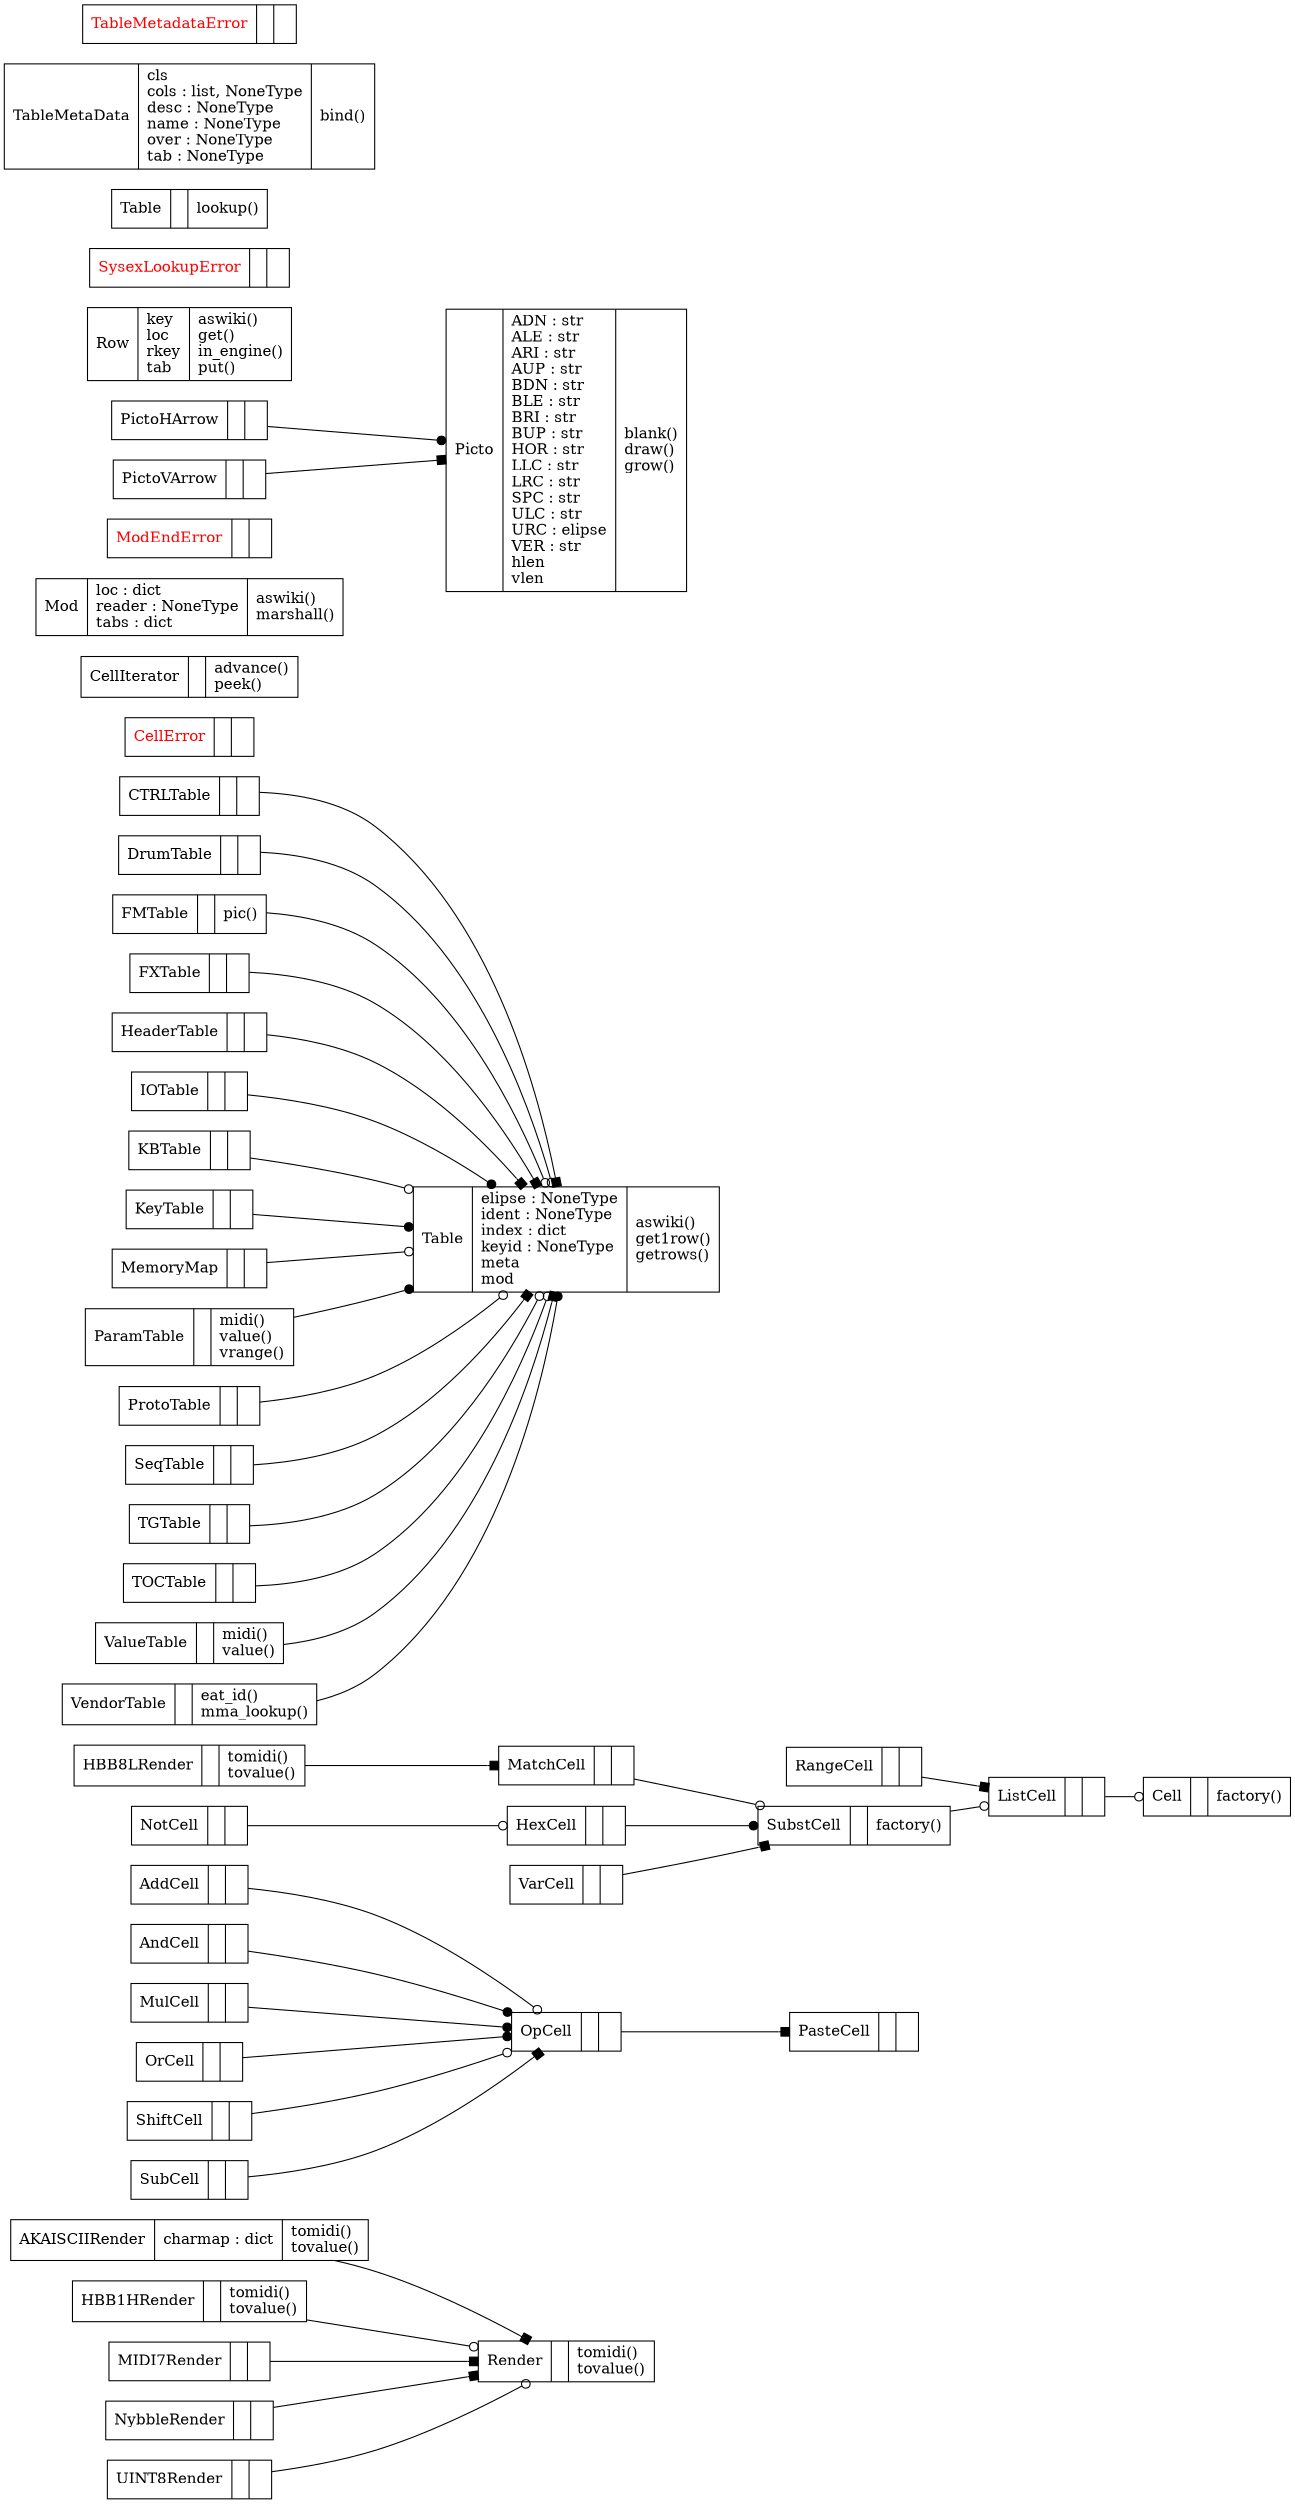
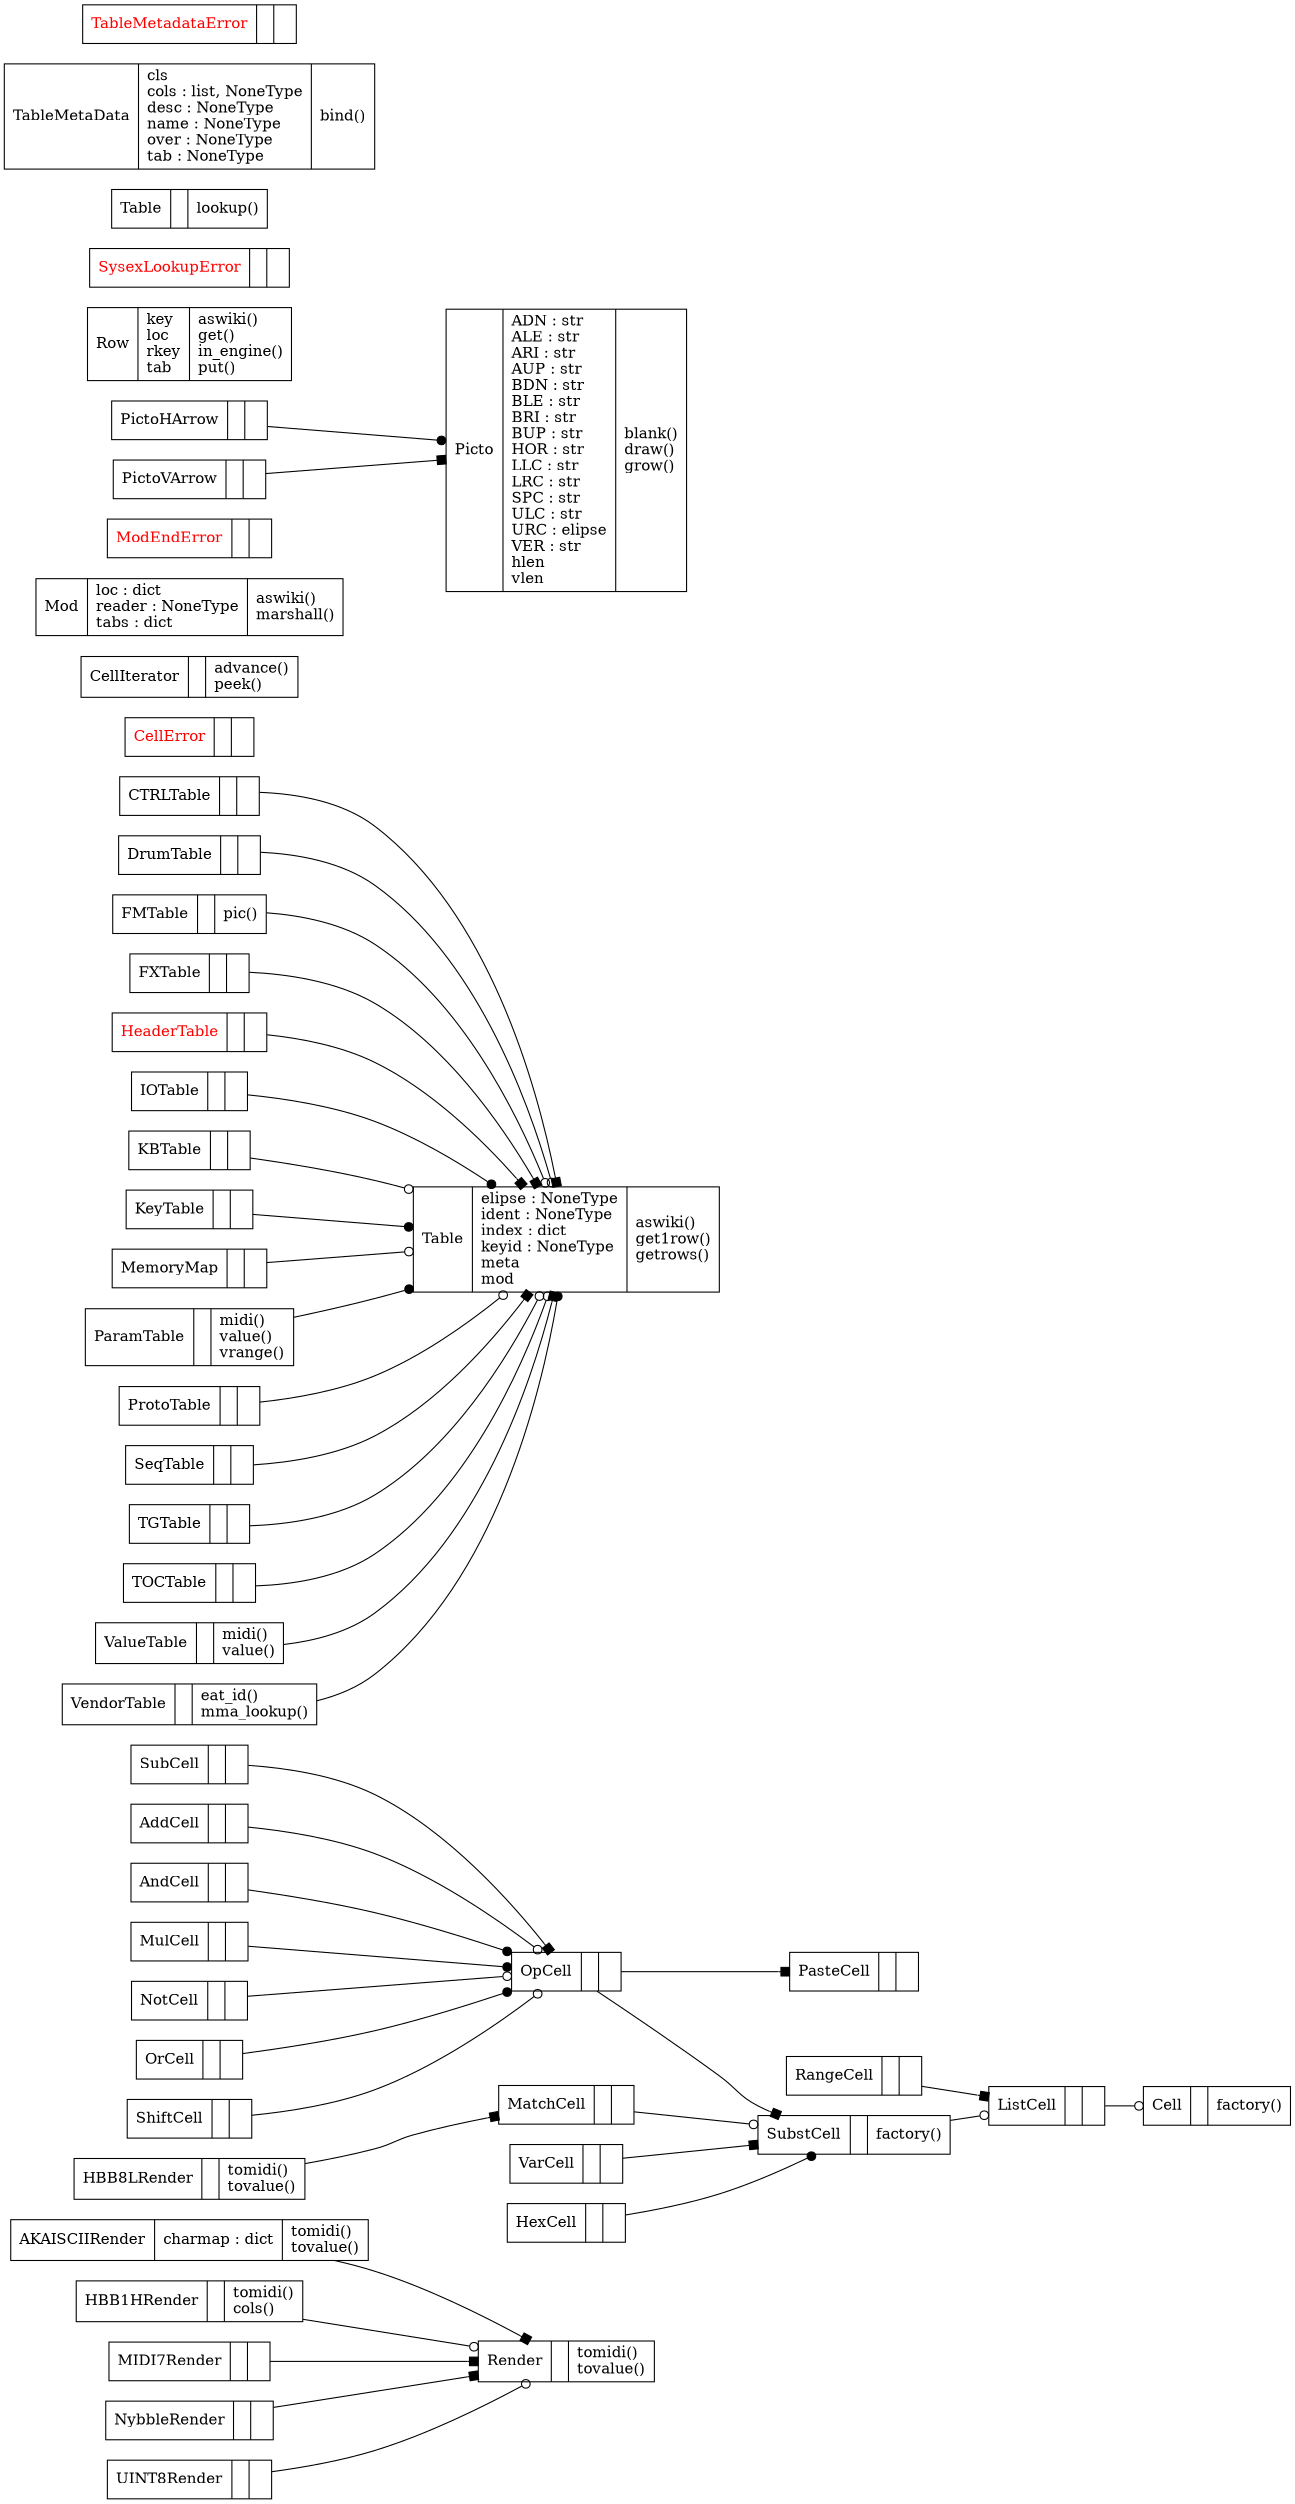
  digraph {
    rankdir=LR
    node [shape=record]
    edge [arrowhead=box arrowtail=none]
    n1 [label="{AKAISCIIRender|charmap : dict\l|tomidi()\ltovalue()\l}"]
    n2 [label="{Render|\l|tomidi()\ltovalue()\l}"]
    n3 [label="{AddCell|\l|}"]
    n4 [label="{OpCell|\l|}"]
    n5 [label="{SubstCell|\l|factory()\l}"]
    n6 [label="{PasteCell|\l|}"]
    n7 [label="{AndCell|\l|}"]
    n8 [label="{CTRLTable|\l|}"]
    n9 [label="{Table|elipse : NoneType\lident : NoneType\lindex : dict\lkeyid : NoneType\lmeta\lmod\l|aswiki()\lget1row()\lgetrows()\l}"]
    n10 [label="{Cell|\l|factory()\l}"]
    n11 [fontcolor=red label="{CellError|\l|}"]
    n12 [label="{CellIterator|\l|advance()\lpeek()\l}"]
    n13 [label="{DrumTable|\l|}"]
    n14 [label="{FMTable|\l|pic()\l}"]
    n15 [label="{FXTable|\l|}"]
-   n16 [label="{HBB1HRender|\l|tomidi()\ltovalue()\l}"]
+   n16 [label="{HBB1HRender|\l|tomidi()\lcols()\l}"]
    n17 [label="{HBB8LRender|\l|tomidi()\ltovalue()\l}"]
    n18 [label="{MatchCell|\l|}"]
-   n19 [label="{HeaderTable|\l|}"]
+   n19 [label="{HeaderTable|\l|}" fontcolor=red]
    n20 [label="{HexCell|\l|}"]
    n21 [label="{ListCell|\l|}"]
    n22 [label="{IOTable|\l|}"]
    n23 [label="{KBTable|\l|}"]
    n24 [label="{KeyTable|\l|}"]
    n25 [label="{MIDI7Render|\l|}"]
    n26 [label="{MemoryMap|\l|}"]
    n27 [label="{Mod|loc : dict\lreader : NoneType\ltabs : dict\l|aswiki()\lmarshall()\l}"]
    n28 [fontcolor=red label="{ModEndError|\l|}"]
    n29 [label="{MulCell|\l|}"]
    n30 [label="{NotCell|\l|}"]
    n31 [label="{NybbleRender|\l|}"]
    n32 [label="{OrCell|\l|}"]
    n33 [label="{ParamTable|\l|midi()\lvalue()\lvrange()\l}"]
    n34 [label="{Picto|ADN : str\lALE : str\lARI : str\lAUP : str\lBDN : str\lBLE : str\lBRI : str\lBUP : str\lHOR : str\lLLC : str\lLRC : str\lSPC : str\lULC : str\lURC : elipse\lVER : str\lhlen\lvlen\l|blank()\ldraw()\lgrow()\l}"]
    n35 [label="{PictoHArrow|\l|}"]
    n36 [label="{PictoVArrow|\l|}"]
    n37 [label="{ProtoTable|\l|}"]
    n38 [label="{RangeCell|\l|}"]
    n39 [label="{Row|key\lloc\lrkey\ltab\l|aswiki()\lget()\lin_engine()\lput()\l}"]
    n40 [label="{SeqTable|\l|}"]
    n41 [label="{ShiftCell|\l|}"]
    n42 [label="{SubCell|\l|}"]
    n43 [fontcolor=red label="{SysexLookupError|\l|}"]
    n44 [label="{TGTable|\l|}"]
    n45 [label="{TOCTable|\l|}"]
    n46 [label="{Table|\l|lookup()\l}"]
    n47 [label="{TableMetaData|cls\lcols : list, NoneType\ldesc : NoneType\lname : NoneType\lover : NoneType\ltab : NoneType\l|bind()\l}"]
    n48 [fontcolor=red label="{TableMetadataError|\l|}"]
    n49 [label="{UINT8Render|\l|}"]
    n50 [label="{ValueTable|\l|midi()\lvalue()\l}"]
    n51 [label="{VarCell|\l|}"]
    n52 [label="{VendorTable|\l|eat_id()\lmma_lookup()\l}"]
    n1 -> n2
    n3 -> n4 [arrowhead=odot]
+   n4 -> n5
    n4 -> n6
    n5 -> n21 [arrowhead=odot]
    n7 -> n4 [arrowhead=dot]
    n8 -> n9
    n13 -> n9 [arrowhead=odot]
    n14 -> n9 [arrowhead=odot]
    n15 -> n9
    n16 -> n2 [arrowhead=odot]
    n17 -> n18
    n18 -> n5 [arrowhead=odot]
    n19 -> n9
    n20 -> n5 [arrowhead=dot]
    n21 -> n10 [arrowhead=odot]
    n22 -> n9 [arrowhead=dot]
    n23 -> n9 [arrowhead=odot]
    n24 -> n9 [arrowhead=dot]
    n25 -> n2
    n26 -> n9 [arrowhead=odot]
    n29 -> n4 [arrowhead=dot]
-   n30 -> n20 [arrowhead=odot]
+   n30 -> n4 [arrowhead=odot]
    n31 -> n2
    n32 -> n4 [arrowhead=dot]
    n33 -> n9 [arrowhead=dot]
    n35 -> n34 [arrowhead=dot]
    n36 -> n34
    n37 -> n9 [arrowhead=odot]
    n38 -> n21
    n40 -> n9
    n41 -> n4 [arrowhead=odot]
    n42 -> n4
    n44 -> n9 [arrowhead=odot]
    n45 -> n9 [arrowhead=odot]
    n49 -> n2 [arrowhead=odot]
    n50 -> n9
    n51 -> n5
    n52 -> n9 [arrowhead=dot]
  }
